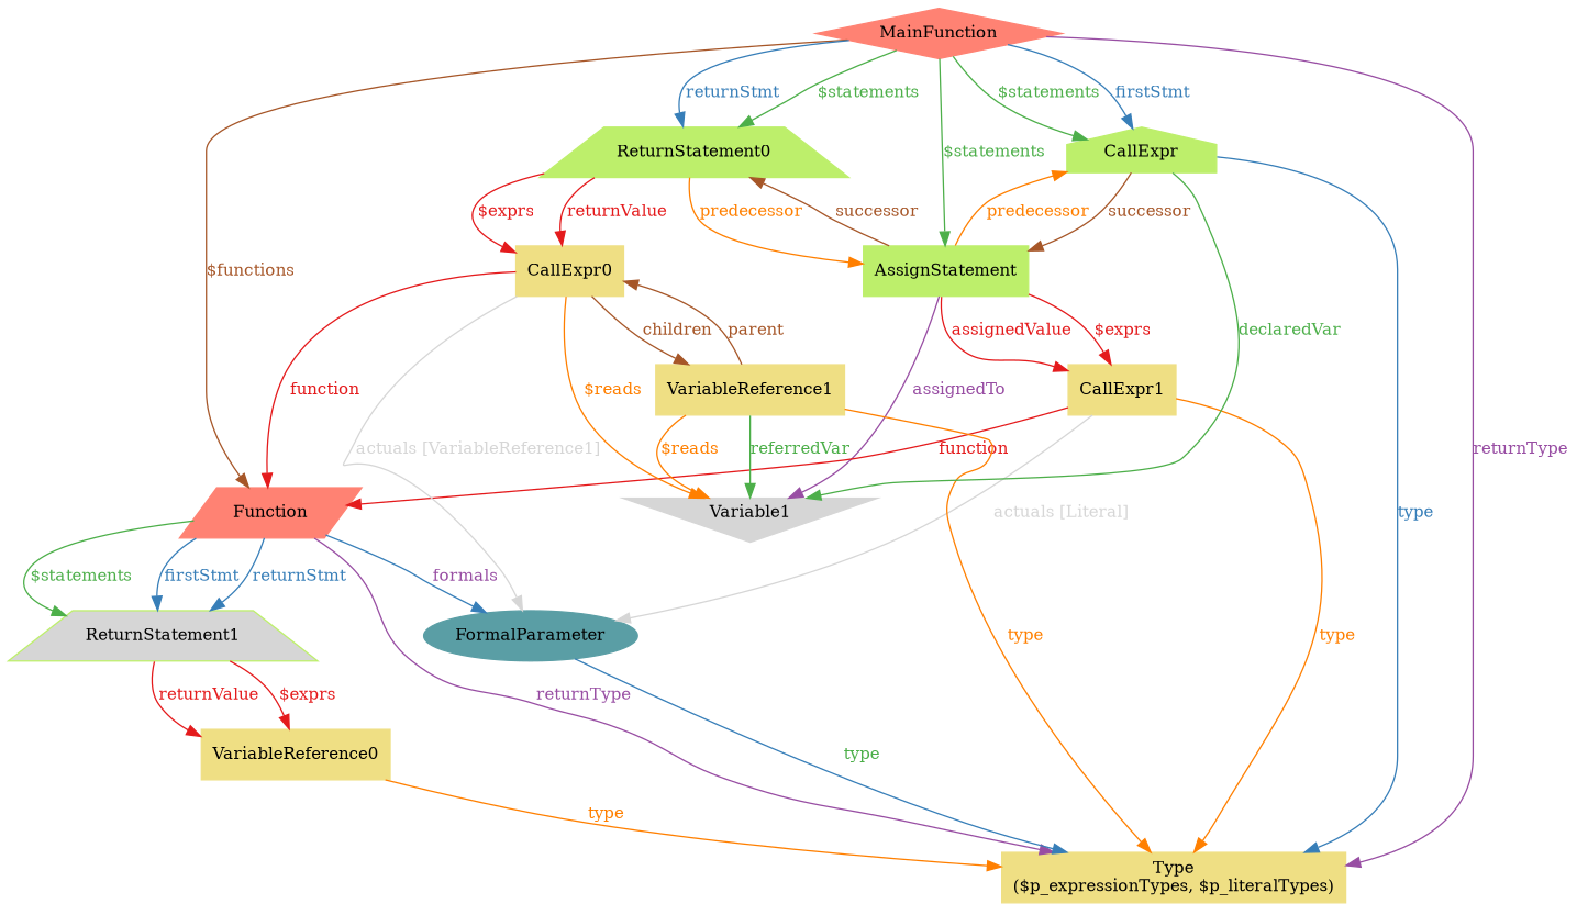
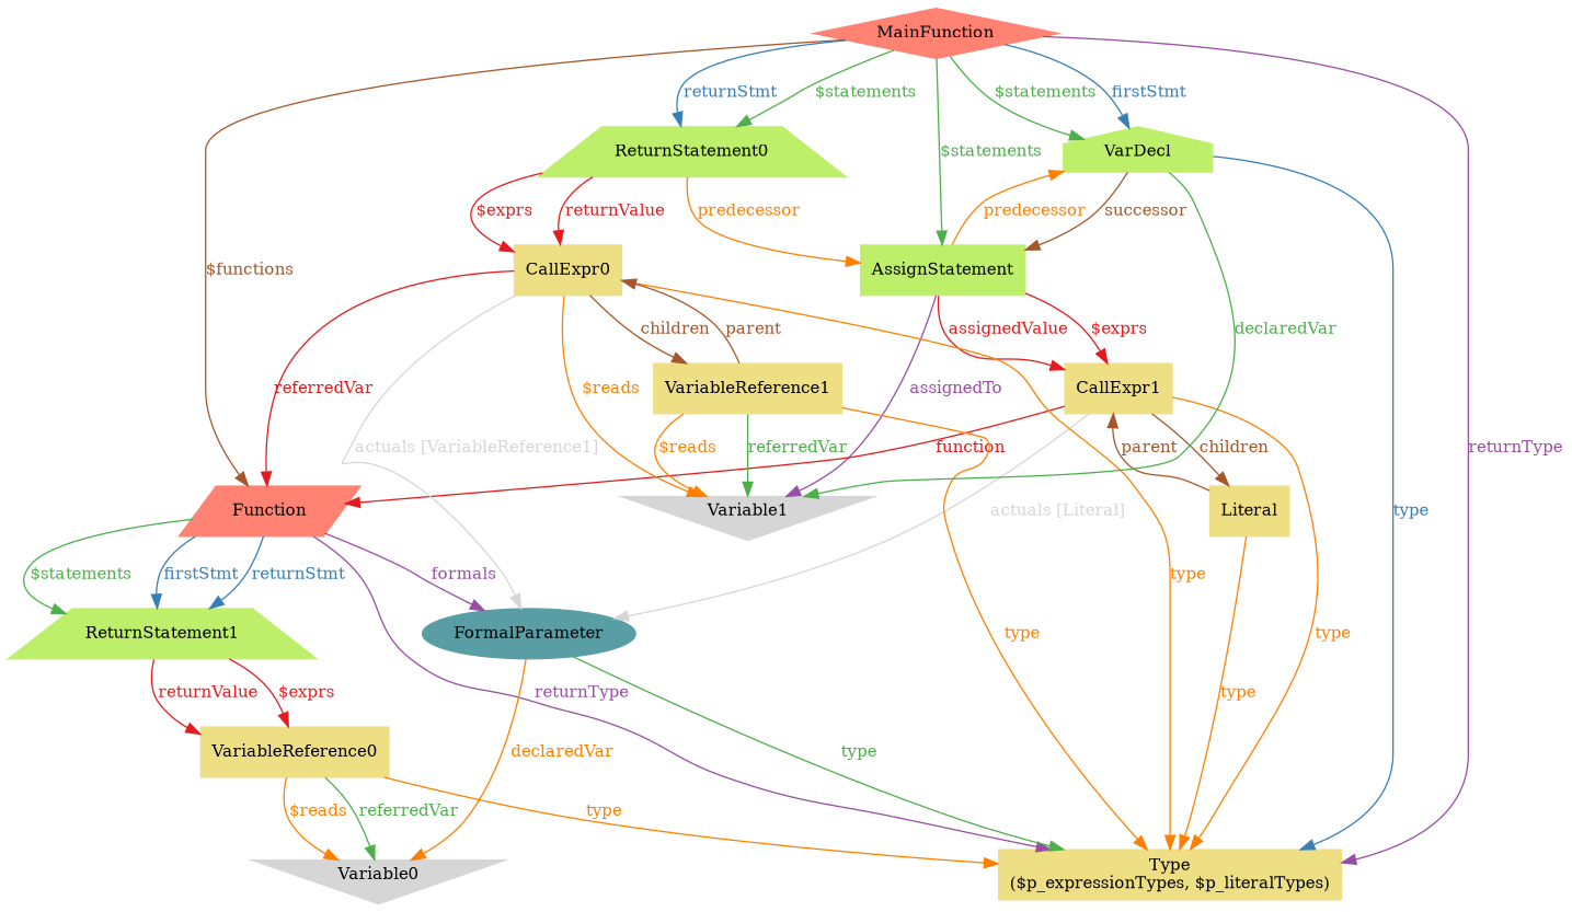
  digraph {
    fontsize=12
    rankdir=TB
    node [color="#efdf84" fontcolor="#000000" fontsize=12 shape=box style="filled, solid"]
    edge [color="#ff7f00" dir=forward fontcolor="#ff7f00" fontsize=12 style=solid uuid="<Function, ReturnStatement1>" weight=1]
    n1 [color="#bdef6b" label=AssignStatement uuid=AssignStatement]
    n2 [label=CallExpr1 uuid=CallExpr1]
    n3 [color="#d6d6d6" label=Variable1 shape=invtriangle uuid=Variable1]
    n4 [color="#ff8273" label=Function shape=parallelogram uuid=Function]
    n5 [color="#5a9ea5" label=FormalParameter shape=ellipse uuid=FormalParameter]
+   n6 [label=Literal uuid=Literal]
    n7 [label="Type\n($p_expressionTypes, $p_literalTypes)" uuid=Type]
    n8 [color="#bdef6b" label=ReturnStatement0 shape=trapezium uuid=ReturnStatement0]
    n9 [label=CallExpr0 uuid=CallExpr0]
    n10 [label=VariableReference1 uuid=VariableReference1]
-   n11 [color="#bdef6b" label=ReturnStatement1 shape=trapezium uuid=ReturnStatement1 fillcolor="#d6d6d6"]
+   n11 [color="#bdef6b" label=ReturnStatement1 shape=trapezium uuid=ReturnStatement1]
    n12 [label=VariableReference0 uuid=VariableReference0]
+   n13 [color="#d6d6d6" label=Variable0 shape=invtriangle uuid=Variable0]
    n14 [color="#ff8273" label=MainFunction shape=diamond uuid=MainFunction]
-   n15 [color="#bdef6b" label=CallExpr shape=house uuid=VarDecl]
+   n15 [color="#bdef6b" label=VarDecl shape=house uuid=VarDecl]
    n1 -> n2 [color="#e41a1c" fontcolor="#e41a1c" label="$exprs" uuid="<AssignStatement, CallExpr1>"]
    n1 -> n2 [color="#e41a1c" fontcolor="#e41a1c" label=assignedValue uuid="<AssignStatement, CallExpr1>"]
    n1 -> n3 [color="#984ea3" fontcolor="#984ea3" label=assignedTo uuid="<AssignStatement, Variable1>"]
    n2 -> n4 [color="#e41a1c" fontcolor="#e41a1c" label=function uuid="<CallExpr1, Function>"]
    n2 -> n5 [color="#d6d6d6" fontcolor="#d6d6d6" label="actuals [Literal]" uuid="<CallExpr1, Literal, FormalParameter>"]
+   n2 -> n6 [color="#a65628" fontcolor="#a65628" label=children uuid="<CallExpr1, Literal>"]
+   n2 -> n6 [color="#a65628" dir=back fontcolor="#a65628" label=parent uuid="<Literal, CallExpr1>"]
    n2 -> n7 [label=type uuid="<CallExpr1, Type>"]
-   n4 -> n5 [color="#377eb8" fontcolor="#984ea3" label=formals uuid="<Function, FormalParameter>"]
+   n4 -> n5 [color="#984ea3" fontcolor="#984ea3" label=formals uuid="<Function, FormalParameter>"]
    n4 -> n7 [color="#984ea3" fontcolor="#984ea3" label=returnType uuid="<Function, Type>"]
    n4 -> n11 [color="#4daf4a" fontcolor="#4daf4a" label="$statements"]
    n4 -> n11 [color="#377eb8" fontcolor="#377eb8" label=firstStmt]
    n4 -> n11 [color="#377eb8" fontcolor="#377eb8" label=returnStmt]
-   n5 -> n7 [color="#377eb8" fontcolor="#4daf4a" label=type uuid="<FormalParameter, Type>"]
+   n5 -> n7 [color="#4daf4a" fontcolor="#4daf4a" label=type uuid="<FormalParameter, Type>"]
+   n5 -> n13 [label=declaredVar uuid="<FormalParameter, Variable0>"]
+   n6 -> n7 [label=type uuid="<Literal, Type>"]
    n8 -> n1 [label=predecessor uuid="<ReturnStatement0, AssignStatement>"]
-   n8 -> n1 [color="#a65628" dir=back fontcolor="#a65628" label=successor uuid="<AssignStatement, ReturnStatement0>"]
    n8 -> n9 [color="#e41a1c" fontcolor="#e41a1c" label="$exprs" uuid="<ReturnStatement0, CallExpr0>"]
    n8 -> n9 [color="#e41a1c" fontcolor="#e41a1c" label=returnValue uuid="<ReturnStatement0, CallExpr0>"]
    n9 -> n3 [label="$reads" uuid="<CallExpr0, Variable1>"]
-   n9 -> n4 [color="#e41a1c" fontcolor="#e41a1c" label=function uuid="<CallExpr0, Function>"]
+   n9 -> n4 [color="#e41a1c" fontcolor="#e41a1c" label=referredVar uuid="<CallExpr0, Function>"]
    n9 -> n5 [color="#d6d6d6" fontcolor="#d6d6d6" label="actuals [VariableReference1]" uuid="<CallExpr0, VariableReference1, FormalParameter>"]
+   n9 -> n7 [label=type uuid="<CallExpr0, Type>"]
    n9 -> n10 [color="#a65628" fontcolor="#a65628" label=children uuid="<CallExpr0, VariableReference1>"]
    n9 -> n10 [color="#a65628" dir=back fontcolor="#a65628" label=parent uuid="<VariableReference1, CallExpr0>"]
    n10 -> n3 [label="$reads" uuid="<VariableReference1, Variable1>"]
    n10 -> n3 [color="#4daf4a" fontcolor="#4daf4a" label=referredVar uuid="<VariableReference1, Variable1>"]
    n10 -> n7 [label=type uuid="<VariableReference1, Type>"]
    n11 -> n12 [color="#e41a1c" fontcolor="#e41a1c" label="$exprs" uuid="<ReturnStatement1, VariableReference0>"]
    n11 -> n12 [color="#e41a1c" fontcolor="#e41a1c" label=returnValue uuid="<ReturnStatement1, VariableReference0>"]
    n12 -> n7 [label=type uuid="<VariableReference0, Type>"]
+   n12 -> n13 [label="$reads" uuid="<VariableReference0, Variable0>"]
+   n12 -> n13 [color="#4daf4a" fontcolor="#4daf4a" label=referredVar uuid="<VariableReference0, Variable0>"]
    n14 -> n1 [color="#4daf4a" fontcolor="#4daf4a" label="$statements" uuid="<MainFunction, AssignStatement>"]
    n14 -> n4 [color="#a65628" fontcolor="#a65628" label="$functions" uuid="<MainFunction, Function>"]
    n14 -> n7 [color="#984ea3" fontcolor="#984ea3" label=returnType uuid="<MainFunction, Type>"]
    n14 -> n8 [color="#4daf4a" fontcolor="#4daf4a" label="$statements" uuid="<MainFunction, ReturnStatement0>"]
    n14 -> n8 [color="#377eb8" fontcolor="#377eb8" label=returnStmt uuid="<MainFunction, ReturnStatement0>"]
    n14 -> n15 [color="#4daf4a" fontcolor="#4daf4a" label="$statements" uuid="<MainFunction, VarDecl>"]
    n14 -> n15 [color="#377eb8" fontcolor="#377eb8" label=firstStmt uuid="<MainFunction, VarDecl>"]
    n15 -> n1 [dir=back label=predecessor uuid="<AssignStatement, VarDecl>"]
    n15 -> n1 [color="#a65628" fontcolor="#a65628" label=successor uuid="<VarDecl, AssignStatement>"]
    n15 -> n3 [color="#4daf4a" fontcolor="#4daf4a" label=declaredVar uuid="<VarDecl, Variable1>"]
    n15 -> n7 [color="#377eb8" fontcolor="#377eb8" label=type uuid="<VarDecl, Type>"]
  }
